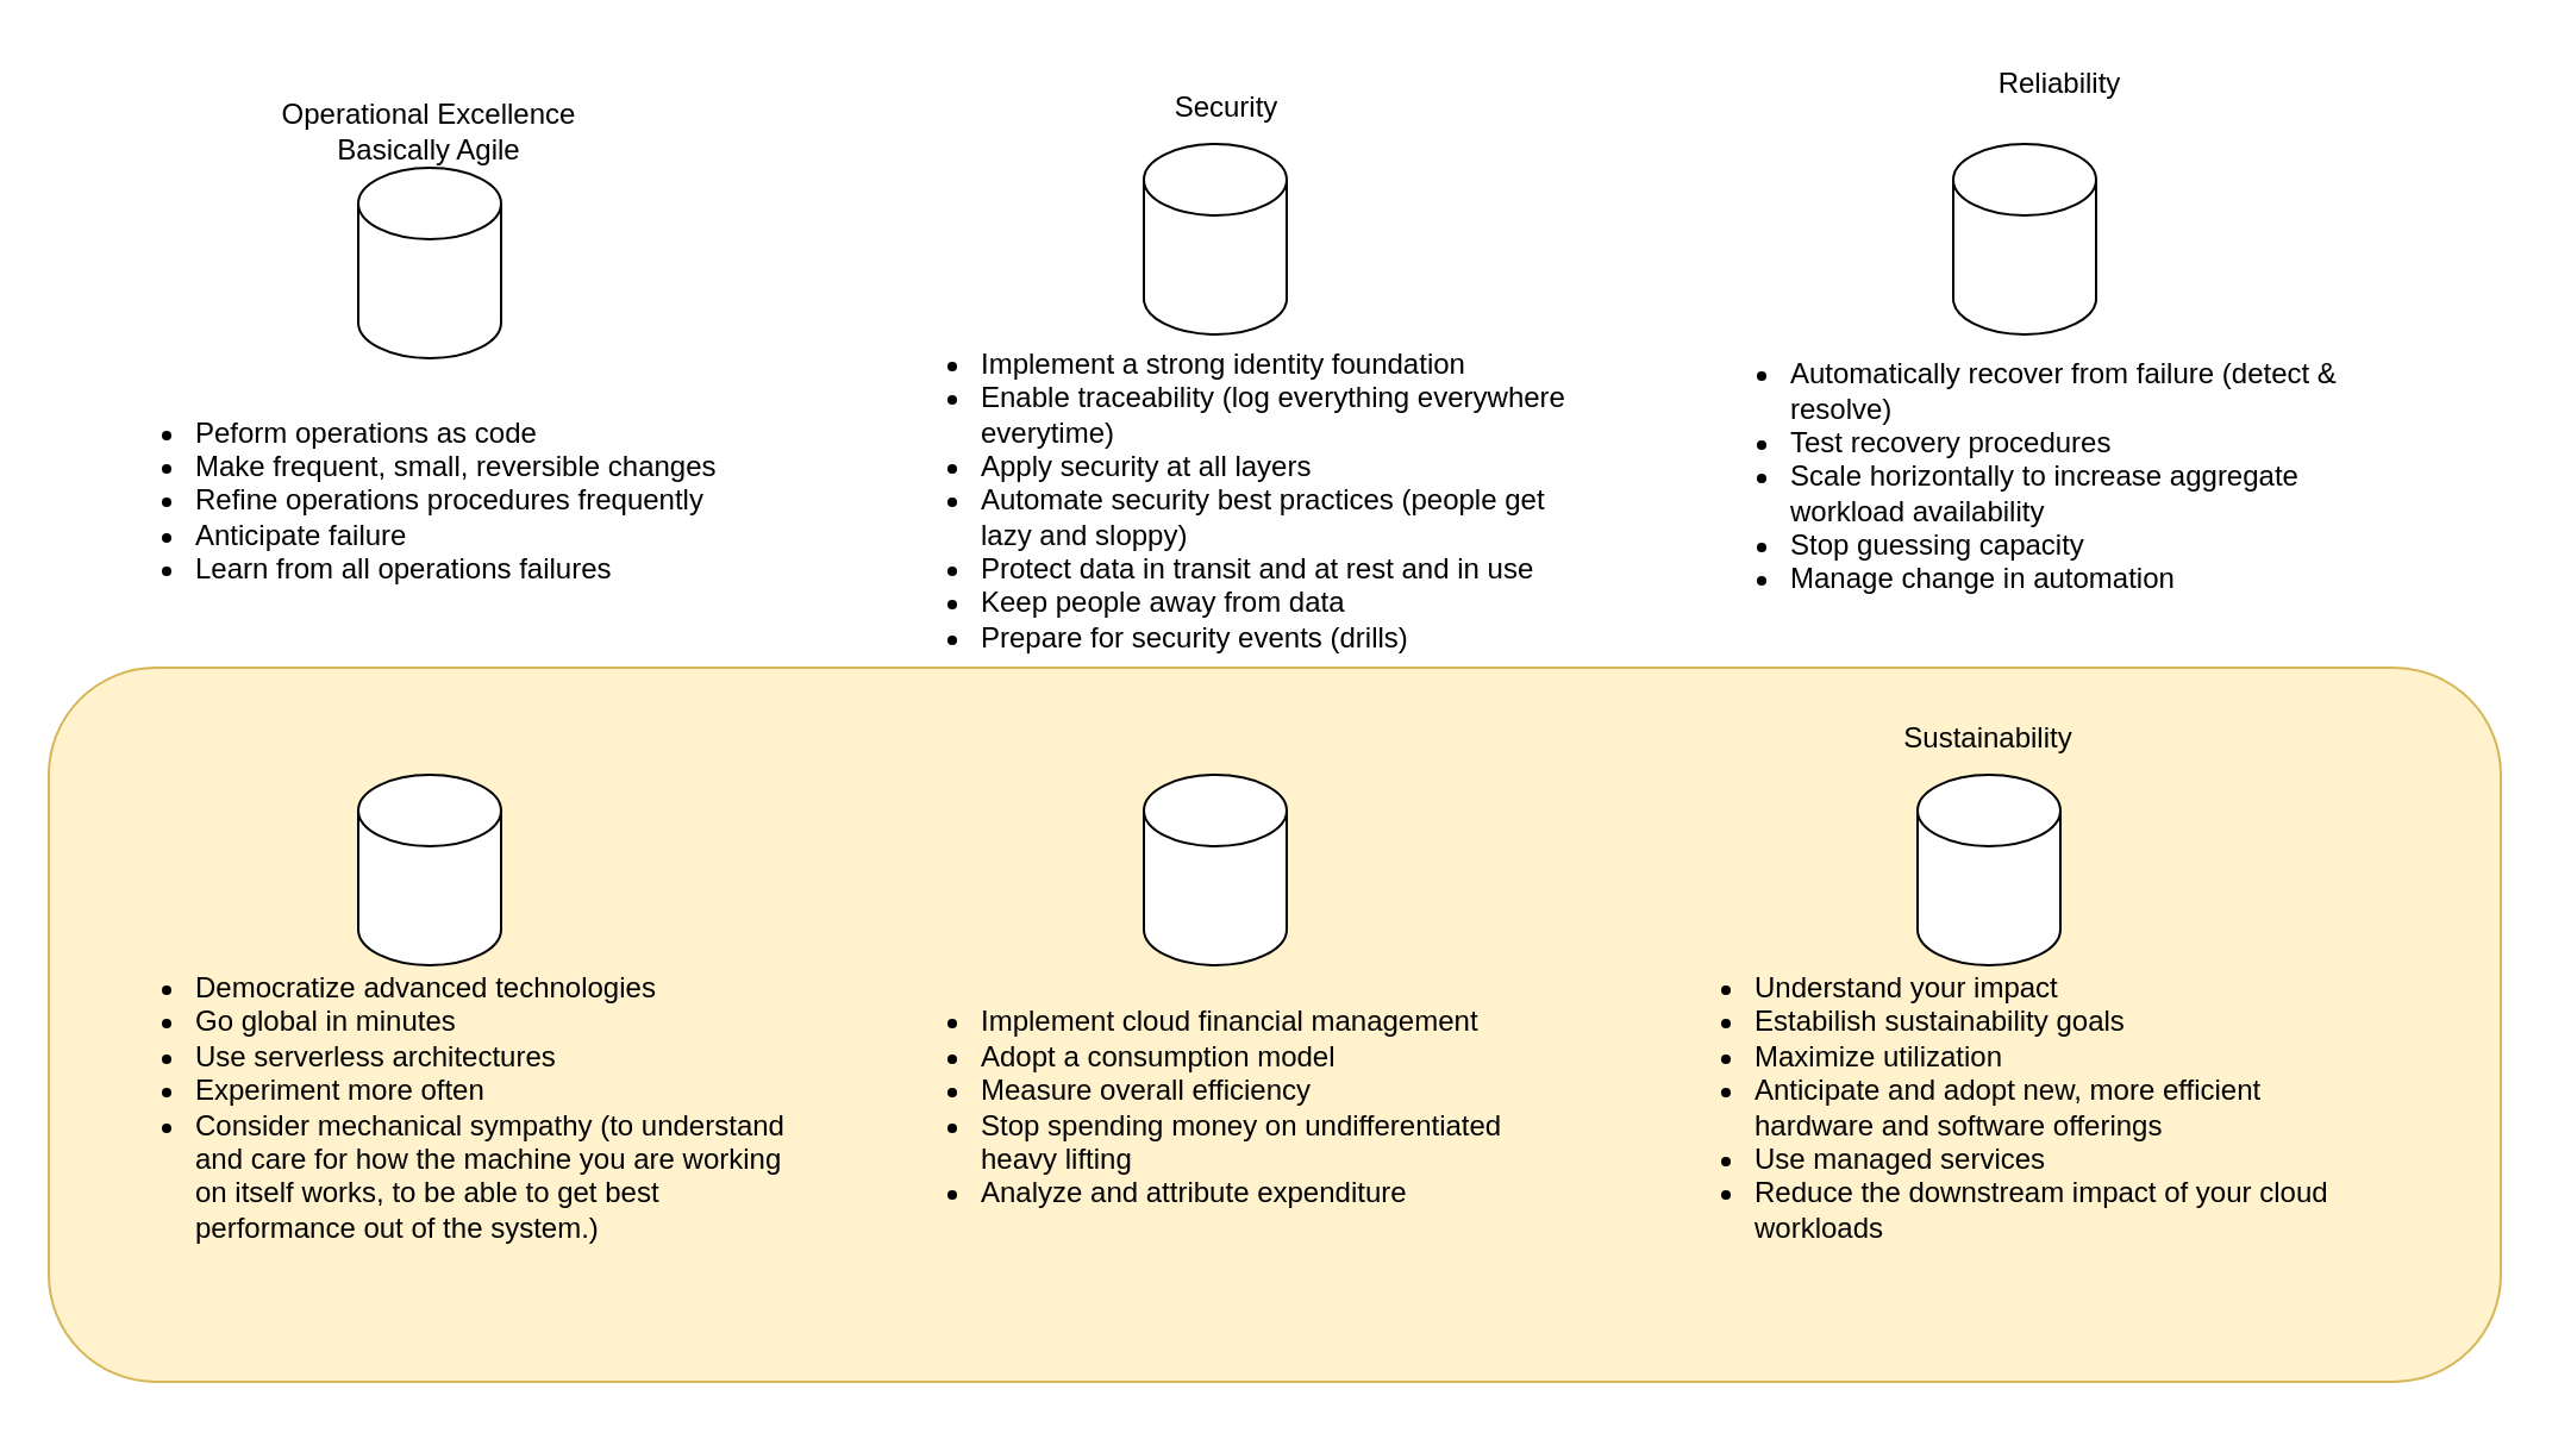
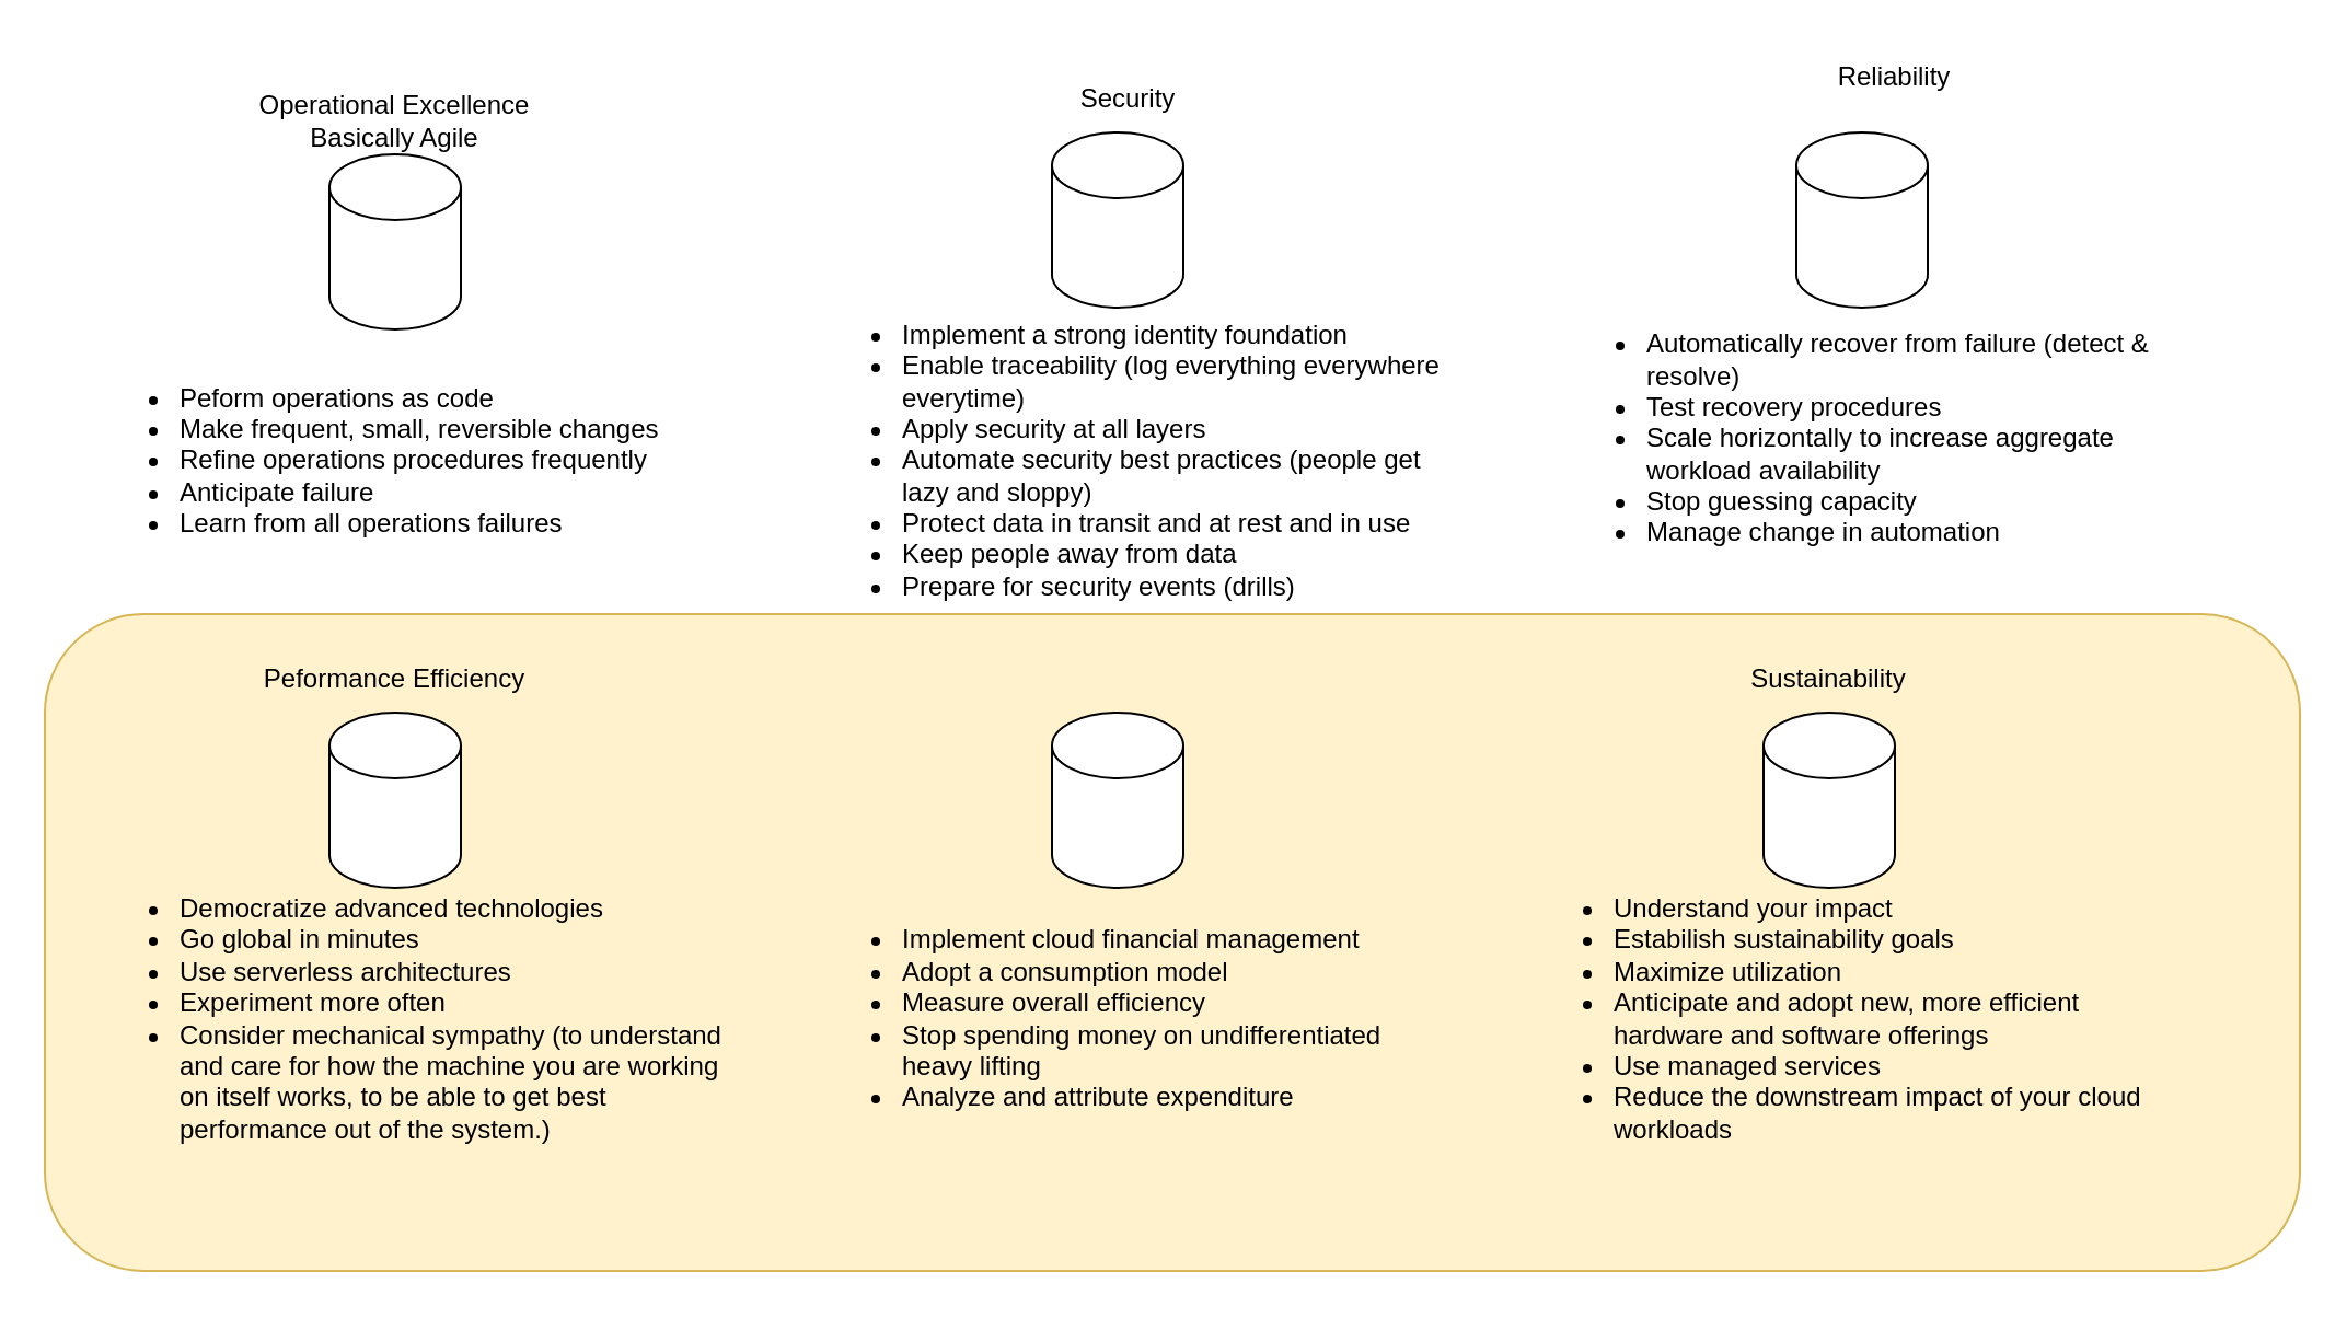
  <mxCell id="0" />
  <mxCell id="1" parent="0" />
  <mxCell id="2" value="" style="rounded=1;whiteSpace=wrap;html=1;fillColor=#fff2cc;strokeColor=#d6b656;" vertex="1" parent="1"><mxGeometry x="20" y="280" width="1030" height="300" as="geometry" /></mxCell>
  <mxCell id="3" value="" style="shape=cylinder3;whiteSpace=wrap;html=1;boundedLbl=1;backgroundOutline=1;size=15;" vertex="1" parent="1"><mxGeometry x="150" y="70" width="60" height="80" as="geometry" /></mxCell>
  <mxCell id="4" value="&lt;ul&gt;&lt;li&gt;Peform operations as code&lt;/li&gt;&lt;li&gt;Make frequent, small, reversible changes&lt;/li&gt;&lt;li&gt;Refine operations procedures frequently&lt;/li&gt;&lt;li&gt;Anticipate failure&lt;/li&gt;&lt;li&gt;Learn from all operations failures&lt;/li&gt;&lt;/ul&gt;" style="text;html=1;strokeColor=none;fillColor=none;align=left;verticalAlign=middle;whiteSpace=wrap;rounded=0;" vertex="1" parent="1"><mxGeometry x="40" y="140" width="290" height="140" as="geometry" /></mxCell>
  <mxCell id="5" value="" style="shape=cylinder3;whiteSpace=wrap;html=1;boundedLbl=1;backgroundOutline=1;size=15;" vertex="1" parent="1"><mxGeometry x="480" y="60" width="60" height="80" as="geometry" /></mxCell>
  <mxCell id="6" value="&lt;ul&gt;&lt;li&gt;&lt;span&gt;Implement a strong identity foundation&lt;/span&gt;&lt;/li&gt;&lt;li&gt;Enable traceability (log everything everywhere everytime)&lt;/li&gt;&lt;li&gt;Apply security at all layers&lt;/li&gt;&lt;li&gt;Automate security best practices (people get lazy and sloppy)&lt;/li&gt;&lt;li&gt;Protect data in transit and at rest and in use&lt;/li&gt;&lt;li&gt;Keep people away from data&lt;/li&gt;&lt;li&gt;Prepare for security events (drills)&lt;/li&gt;&lt;/ul&gt;" style="text;html=1;strokeColor=none;fillColor=none;align=left;verticalAlign=middle;whiteSpace=wrap;rounded=0;" vertex="1" parent="1"><mxGeometry x="370" y="140" width="290" height="140" as="geometry" /></mxCell>
  <mxCell id="7" value="&lt;div&gt;&lt;span&gt;Operational Excellence&lt;/span&gt;&lt;/div&gt;&lt;div&gt;&lt;span&gt;Basically Agile&lt;/span&gt;&lt;/div&gt;" style="text;html=1;strokeColor=none;fillColor=none;align=center;verticalAlign=middle;whiteSpace=wrap;rounded=0;" vertex="1" parent="1"><mxGeometry x="80" y="40" width="200" height="30" as="geometry" /></mxCell>
  <mxCell id="8" value="&lt;div&gt;&lt;span&gt;Security&lt;/span&gt;&lt;/div&gt;" style="text;html=1;strokeColor=none;fillColor=none;align=center;verticalAlign=middle;whiteSpace=wrap;rounded=0;" vertex="1" parent="1"><mxGeometry x="415" y="30" width="200" height="30" as="geometry" /></mxCell>
  <mxCell id="9" value="" style="shape=cylinder3;whiteSpace=wrap;html=1;boundedLbl=1;backgroundOutline=1;size=15;" vertex="1" parent="1"><mxGeometry x="820" y="60" width="60" height="80" as="geometry" /></mxCell>
  <mxCell id="10" value="&lt;ul&gt;&lt;li&gt;Automatically recover from failure (detect &amp;amp; resolve)&lt;/li&gt;&lt;li&gt;Test recovery procedures&lt;/li&gt;&lt;li&gt;Scale horizontally to increase aggregate workload availability&lt;/li&gt;&lt;li&gt;Stop guessing capacity&lt;/li&gt;&lt;li&gt;Manage change in automation&lt;/li&gt;&lt;/ul&gt;" style="text;html=1;strokeColor=none;fillColor=none;align=left;verticalAlign=middle;whiteSpace=wrap;rounded=0;" vertex="1" parent="1"><mxGeometry x="710" y="130" width="290" height="140" as="geometry" /></mxCell>
  <mxCell id="11" value="&lt;div&gt;Reliability&lt;/div&gt;" style="text;html=1;strokeColor=none;fillColor=none;align=center;verticalAlign=middle;whiteSpace=wrap;rounded=0;" vertex="1" parent="1"><mxGeometry x="765" y="20" width="200" height="30" as="geometry" /></mxCell>
  <mxCell id="12" value="" style="shape=cylinder3;whiteSpace=wrap;html=1;boundedLbl=1;backgroundOutline=1;size=15;" vertex="1" parent="1"><mxGeometry x="150" y="325" width="60" height="80" as="geometry" /></mxCell>
  <mxCell id="13" value="&lt;ul&gt;&lt;li&gt;Democratize advanced technologies&lt;/li&gt;&lt;li&gt;Go global in minutes&lt;/li&gt;&lt;li&gt;Use serverless architectures&lt;/li&gt;&lt;li&gt;Experiment more often&lt;/li&gt;&lt;li&gt;Consider mechanical sympathy (to understand and care for how the machine you are working on itself works, to be able to get best performance out of the system.)&lt;/li&gt;&lt;/ul&gt;" style="text;html=1;strokeColor=none;fillColor=none;align=left;verticalAlign=middle;whiteSpace=wrap;rounded=0;" vertex="1" parent="1"><mxGeometry x="40" y="395" width="290" height="140" as="geometry" /></mxCell>
+ <mxCell id="14" value="&lt;div&gt;Peformance Efficiency&lt;/div&gt;" style="text;html=1;strokeColor=none;fillColor=none;align=center;verticalAlign=middle;whiteSpace=wrap;rounded=0;" vertex="1" parent="1"><mxGeometry x="80" y="295" width="200" height="30" as="geometry" /></mxCell>
  <mxCell id="15" value="" style="shape=cylinder3;whiteSpace=wrap;html=1;boundedLbl=1;backgroundOutline=1;size=15;" vertex="1" parent="1"><mxGeometry x="480" y="325" width="60" height="80" as="geometry" /></mxCell>
  <mxCell id="16" value="&lt;ul&gt;&lt;li&gt;Implement cloud financial management&lt;/li&gt;&lt;li&gt;Adopt a consumption model&lt;/li&gt;&lt;li&gt;Measure overall efficiency&lt;/li&gt;&lt;li&gt;Stop spending money on undifferentiated heavy lifting&lt;/li&gt;&lt;li&gt;Analyze and attribute expenditure&lt;/li&gt;&lt;/ul&gt;" style="text;html=1;strokeColor=none;fillColor=none;align=left;verticalAlign=middle;whiteSpace=wrap;rounded=0;" vertex="1" parent="1"><mxGeometry x="370" y="395" width="290" height="140" as="geometry" /></mxCell>
  <mxCell id="17" value="" style="shape=cylinder3;whiteSpace=wrap;html=1;boundedLbl=1;backgroundOutline=1;size=15;" vertex="1" parent="1"><mxGeometry x="805" y="325" width="60" height="80" as="geometry" /></mxCell>
  <mxCell id="18" value="&lt;ul&gt;&lt;li&gt;Understand your impact&lt;/li&gt;&lt;li&gt;Estabilish sustainability goals&lt;/li&gt;&lt;li&gt;Maximize utilization&lt;/li&gt;&lt;li&gt;Anticipate and adopt new, more efficient hardware and software offerings&lt;/li&gt;&lt;li&gt;Use managed services&lt;/li&gt;&lt;li&gt;Reduce the downstream impact of your cloud workloads&lt;/li&gt;&lt;/ul&gt;" style="text;html=1;strokeColor=none;fillColor=none;align=left;verticalAlign=middle;whiteSpace=wrap;rounded=0;" vertex="1" parent="1"><mxGeometry x="695" y="395" width="290" height="140" as="geometry" /></mxCell>
  <mxCell id="19" value="&lt;div&gt;Sustainability&lt;/div&gt;" style="text;html=1;strokeColor=none;fillColor=none;align=center;verticalAlign=middle;whiteSpace=wrap;rounded=0;" vertex="1" parent="1"><mxGeometry x="735" y="295" width="200" height="30" as="geometry" /></mxCell>
